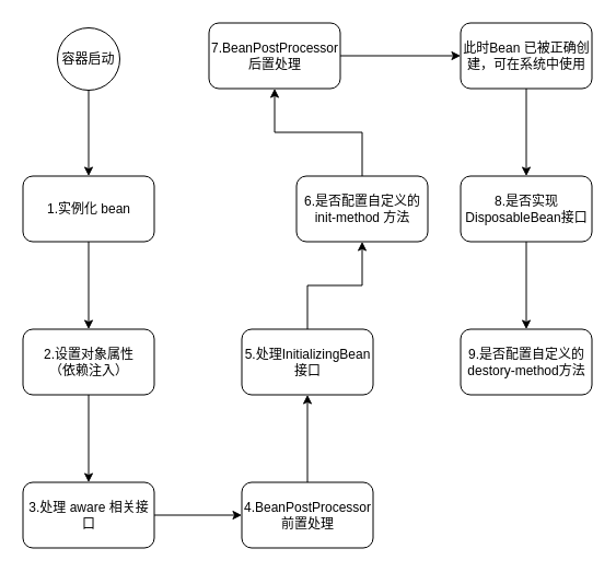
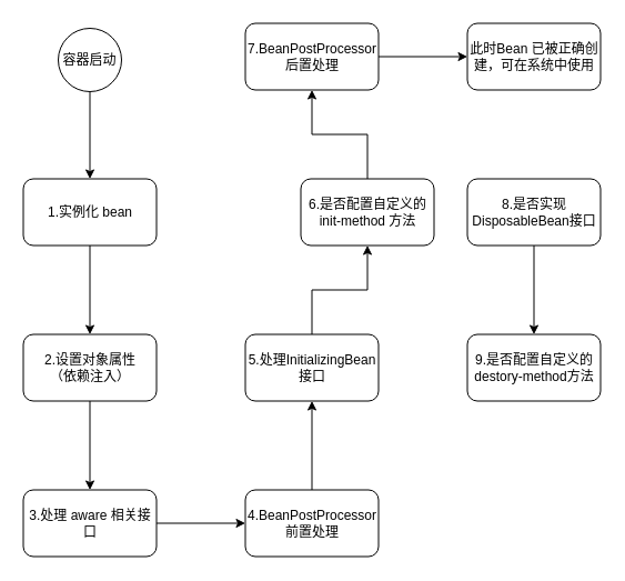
  <mxCell id="0" />
  <mxCell id="1" parent="0" />
  <mxCell id="2" value="" style="edgeStyle=orthogonalEdgeStyle;rounded=0;orthogonalLoop=1;jettySize=auto;html=1;" edge="1" parent="1" source="3" target="5"><mxGeometry relative="1" as="geometry" /></mxCell>
  <mxCell id="3" value="容器启动" style="ellipse;whiteSpace=wrap;html=1;aspect=fixed;fillColor=default;gradientColor=none;" vertex="1" parent="1"><mxGeometry x="52" y="25" width="57" height="57" as="geometry" /></mxCell>
  <mxCell id="4" value="" style="edgeStyle=orthogonalEdgeStyle;rounded=0;orthogonalLoop=1;jettySize=auto;html=1;" edge="1" parent="1" source="5" target="7"><mxGeometry relative="1" as="geometry" /></mxCell>
  <mxCell id="5" value="1.实例化 bean" style="rounded=1;whiteSpace=wrap;html=1;gradientColor=none;" vertex="1" parent="1"><mxGeometry x="20.5" y="160.5" width="120" height="60" as="geometry" /></mxCell>
  <mxCell id="6" value="" style="edgeStyle=orthogonalEdgeStyle;rounded=0;orthogonalLoop=1;jettySize=auto;html=1;" edge="1" parent="1" source="7" target="9"><mxGeometry relative="1" as="geometry" /></mxCell>
  <mxCell id="7" value="2.设置对象属性&lt;br&gt;（依赖注入）" style="rounded=1;whiteSpace=wrap;html=1;gradientColor=none;" vertex="1" parent="1"><mxGeometry x="20.5" y="300.5" width="120" height="60" as="geometry" /></mxCell>
  <mxCell id="8" value="" style="edgeStyle=orthogonalEdgeStyle;rounded=0;orthogonalLoop=1;jettySize=auto;html=1;" edge="1" parent="1" source="9" target="11"><mxGeometry relative="1" as="geometry" /></mxCell>
  <mxCell id="9" value="3.处理 aware 相关接口" style="rounded=1;whiteSpace=wrap;html=1;gradientColor=none;" vertex="1" parent="1"><mxGeometry x="20.5" y="440.5" width="120" height="60" as="geometry" /></mxCell>
  <mxCell id="10" value="" style="edgeStyle=orthogonalEdgeStyle;rounded=0;orthogonalLoop=1;jettySize=auto;html=1;" edge="1" parent="1" source="11" target="13"><mxGeometry relative="1" as="geometry" /></mxCell>
  <mxCell id="11" value="4.BeanPostProcessor 前置处理" style="rounded=1;whiteSpace=wrap;html=1;gradientColor=none;" vertex="1" parent="1"><mxGeometry x="220.5" y="440.5" width="120" height="60" as="geometry" /></mxCell>
  <mxCell id="12" value="" style="edgeStyle=orthogonalEdgeStyle;rounded=0;orthogonalLoop=1;jettySize=auto;html=1;" edge="1" parent="1" source="13" target="15"><mxGeometry relative="1" as="geometry" /></mxCell>
  <mxCell id="13" value="5.处理InitializingBean接口" style="rounded=1;whiteSpace=wrap;html=1;gradientColor=none;" vertex="1" parent="1"><mxGeometry x="220.5" y="300.5" width="120" height="60" as="geometry" /></mxCell>
  <mxCell id="14" value="" style="edgeStyle=orthogonalEdgeStyle;rounded=0;orthogonalLoop=1;jettySize=auto;html=1;" edge="1" parent="1" source="15" target="17"><mxGeometry relative="1" as="geometry" /></mxCell>
  <mxCell id="15" value="6.是否配置自定义的init-method 方法" style="rounded=1;whiteSpace=wrap;html=1;gradientColor=none;" vertex="1" parent="1"><mxGeometry x="270.5" y="160.5" width="120" height="60" as="geometry" /></mxCell>
  <mxCell id="16" value="" style="edgeStyle=orthogonalEdgeStyle;rounded=0;orthogonalLoop=1;jettySize=auto;html=1;" edge="1" parent="1" source="17" target="19"><mxGeometry relative="1" as="geometry" /></mxCell>
- <mxCell id="17" value="7.BeanPostProcessor 后置处理" style="rounded=1;whiteSpace=wrap;html=1;gradientColor=none;" vertex="1" parent="1"><mxGeometry x="190.5" y="20.5" width="120" height="60" as="geometry" /></mxCell>
- <mxCell id="18" value="" style="edgeStyle=orthogonalEdgeStyle;rounded=0;orthogonalLoop=1;jettySize=auto;html=1;" edge="1" parent="1" source="19" target="21"><mxGeometry relative="1" as="geometry" /></mxCell>
+ <mxCell id="17" value="7.BeanPostProcessor 后置处理" style="rounded=1;whiteSpace=wrap;html=1;gradientColor=none;" vertex="1" parent="1"><mxGeometry x="220.5" y="20.5" width="120" height="60" as="geometry" /></mxCell>
  <mxCell id="19" value="此时Bean 已被正确创建，可在系统中使用" style="rounded=1;whiteSpace=wrap;html=1;gradientColor=none;" vertex="1" parent="1"><mxGeometry x="420.5" y="20.5" width="120" height="60" as="geometry" /></mxCell>
  <mxCell id="20" value="" style="edgeStyle=orthogonalEdgeStyle;rounded=0;orthogonalLoop=1;jettySize=auto;html=1;" edge="1" parent="1" source="21" target="22"><mxGeometry relative="1" as="geometry" /></mxCell>
  <mxCell id="21" value="8.是否实现DisposableBean接口" style="rounded=1;whiteSpace=wrap;html=1;gradientColor=none;" vertex="1" parent="1"><mxGeometry x="420.5" y="160.5" width="120" height="60" as="geometry" /></mxCell>
  <mxCell id="22" value="9.是否配置自定义的destory-method方法" style="rounded=1;whiteSpace=wrap;html=1;gradientColor=none;" vertex="1" parent="1"><mxGeometry x="420.5" y="300.5" width="120" height="60" as="geometry" /></mxCell>
